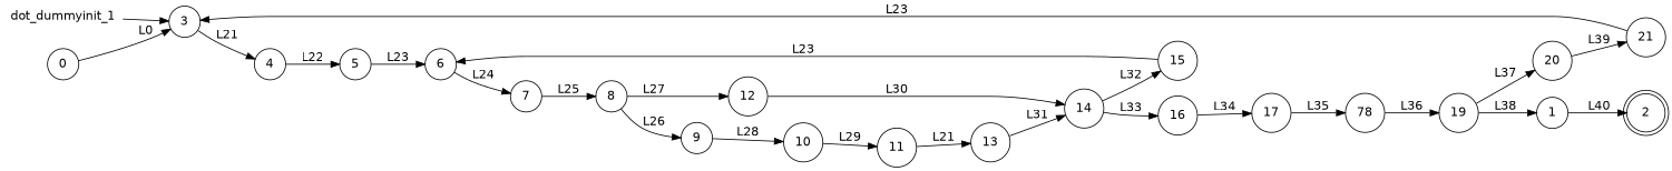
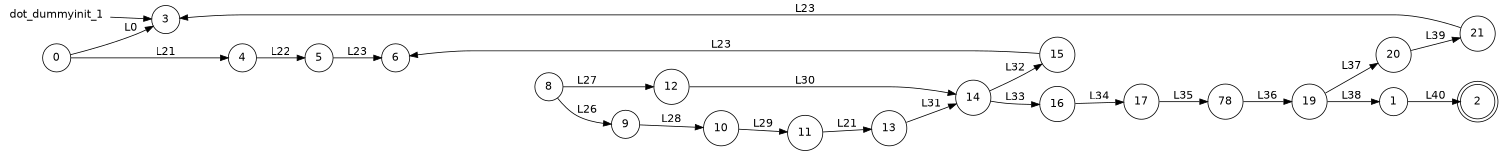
  digraph {
    fontname="DejaVu Sans"
    rankdir=LR
    node [fontname="DejaVu Sans" shape=circle]
    edge [fontname="DejaVu Sans"]
    dot_dummyinit_1 [height=0.0 shape=none width=0.0]
    3
    4
    5
    2 [shape=doublecircle]
    0
    1
    6
-   7
    8
    9
    12
    10
    14
    11
    13
    15
    16
    17
    n20 [label=78]
    19
    20
    21
    dot_dummyinit_1 -> 3
-   3 -> 4 [label=L21]
+   0 -> 4 [label=L21]
    4 -> 5 [label=L22]
    5 -> 6 [label=L23]
    0 -> 3 [label=L0]
    1 -> 2 [label=L40]
-   6 -> 7 [label=L24]
-   7 -> 8 [label=L25]
    8 -> 9 [label=L26]
    8 -> 12 [label=L27]
    9 -> 10 [label=L28]
    12 -> 14 [label=L30]
    10 -> 11 [label=L29]
    14 -> 15 [label=L32]
    14 -> 16 [label=L33]
    11 -> 13 [label=L21]
    13 -> 14 [label=L31]
    15 -> 6 [label=L23]
    16 -> 17 [label=L34]
    17 -> n20 [label=L35]
    n20 -> 19 [label=L36]
    19 -> 1 [label=L38]
    19 -> 20 [label=L37]
    20 -> 21 [label=L39]
    21 -> 3 [label=L23]
  }
